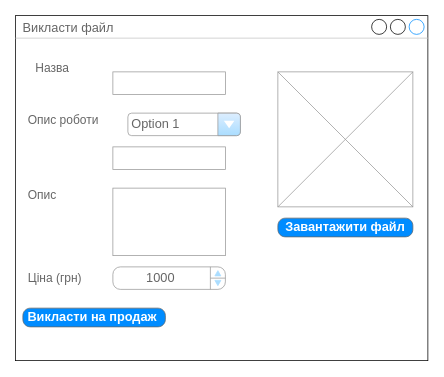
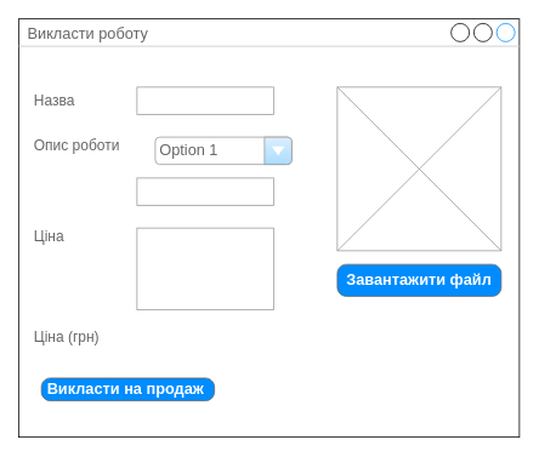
  <mxCell id="0" />
  <mxCell id="1" parent="0" />
- <mxCell id="2" value="Викласти файл" style="strokeWidth=1;shadow=0;dashed=0;align=center;html=1;shape=mxgraph.mockup.containers.window;align=left;verticalAlign=top;spacingLeft=8;strokeColor2=#008cff;strokeColor3=#c4c4c4;fontColor=#666666;mainText=;fontSize=17;labelBackgroundColor=none;" vertex="1" parent="1"><mxGeometry x="20" y="20" width="550" height="460" as="geometry" /></mxCell>
+ <mxCell id="2" value="Викласти роботу" style="strokeWidth=1;shadow=0;dashed=0;align=center;html=1;shape=mxgraph.mockup.containers.window;align=left;verticalAlign=top;spacingLeft=8;strokeColor2=#008cff;strokeColor3=#c4c4c4;fontColor=#666666;mainText=;fontSize=17;labelBackgroundColor=none;" vertex="1" parent="1"><mxGeometry x="20" y="20" width="550" height="460" as="geometry" /></mxCell>
  <mxCell id="3" value="" style="verticalLabelPosition=bottom;shadow=0;dashed=0;align=center;html=1;verticalAlign=top;strokeWidth=1;shape=mxgraph.mockup.graphics.simpleIcon;strokeColor=#999999;fillStyle=auto;fontSize=14;fillColor=#FFFFFF;" vertex="1" parent="1"><mxGeometry x="370" y="95" width="180" height="180" as="geometry" /></mxCell>
- <mxCell id="4" value="Завантажити файл" style="strokeWidth=1;shadow=0;dashed=0;align=center;html=1;shape=mxgraph.mockup.buttons.button;strokeColor=#666666;fontColor=#ffffff;mainText=;buttonStyle=round;fontSize=17;fontStyle=1;fillColor=#008cff;whiteSpace=wrap;fillStyle=auto;" vertex="1" parent="1"><mxGeometry x="370" y="290" width="180" height="25" as="geometry" /></mxCell>
- <mxCell id="5" value="&lt;table cellpadding=&quot;0&quot; cellspacing=&quot;0&quot; style=&quot;width:100%;height:100%;&quot;&gt;&lt;tbody&gt;&lt;tr&gt;&lt;td style=&quot;width:85%&quot;&gt;1000&lt;/td&gt;&lt;td style=&quot;width:15%&quot;&gt;&lt;/td&gt;&lt;/tr&gt;&lt;/tbody&gt;&lt;/table&gt;" style="strokeWidth=1;shadow=0;dashed=0;align=center;html=1;shape=mxgraph.mockup.forms.spinner;strokeColor=#999999;spinLayout=right;spinStyle=normal;adjStyle=triangle;fillColor=#aaddff;fontSize=17;fontColor=#666666;mainText=;html=1;overflow=fill;fillStyle=auto;" vertex="1" parent="1"><mxGeometry x="150" y="355" width="150" height="30" as="geometry" /></mxCell>
+ <mxCell id="4" value="Завантажити файл" style="strokeWidth=1;shadow=0;dashed=0;align=center;html=1;shape=mxgraph.mockup.buttons.button;strokeColor=#666666;fontColor=#ffffff;mainText=;buttonStyle=round;fontSize=17;fontStyle=1;fillColor=#008cff;whiteSpace=wrap;fillStyle=auto;" vertex="1" parent="1"><mxGeometry x="370" y="290" width="180" height="35" as="geometry" /></mxCell>
  <mxCell id="6" value="Option 1" style="strokeWidth=1;shadow=0;dashed=0;align=center;html=1;shape=mxgraph.mockup.forms.comboBox;strokeColor=#999999;fillColor=#ddeeff;align=left;fillColor2=#aaddff;mainText=;fontColor=#666666;fontSize=17;spacingLeft=3;fillStyle=auto;" vertex="1" parent="1"><mxGeometry x="170" y="150" width="150" height="30" as="geometry" /></mxCell>
  <mxCell id="7" value="" style="strokeWidth=1;shadow=0;dashed=0;align=center;html=1;shape=mxgraph.mockup.forms.pwField;strokeColor=#999999;mainText=;align=left;fontColor=#666666;fontSize=17;spacingLeft=3;fillStyle=auto;fillColor=#FFFFFF;" vertex="1" parent="1"><mxGeometry x="150" y="95" width="150" height="30" as="geometry" /></mxCell>
- <mxCell id="8" value="&lt;font style=&quot;font-size: 16px;&quot;&gt;Назва&lt;br&gt;&lt;/font&gt;" style="strokeWidth=1;shadow=0;dashed=0;align=center;html=1;shape=mxgraph.mockup.forms.anchor;fontSize=17;fontColor=#666666;align=left;spacingLeft=5;resizeWidth=1;" vertex="1" parent="1"><mxGeometry x="40" y="80" width="70" height="20" as="geometry" /></mxCell>
+ <mxCell id="8" value="&lt;font style=&quot;font-size: 16px;&quot;&gt;Назва&lt;br&gt;&lt;/font&gt;" style="strokeWidth=1;shadow=0;dashed=0;align=center;html=1;shape=mxgraph.mockup.forms.anchor;fontSize=17;fontColor=#666666;align=left;spacingLeft=5;resizeWidth=1;" vertex="1" parent="1"><mxGeometry x="30" y="100" width="70" height="20" as="geometry" /></mxCell>
  <mxCell id="9" value="&lt;font style=&quot;font-size: 16px;&quot;&gt;Опис роботи&lt;br&gt;&lt;/font&gt;" style="strokeWidth=1;shadow=0;dashed=0;align=center;html=1;shape=mxgraph.mockup.forms.anchor;fontSize=17;fontColor=#666666;align=left;spacingLeft=5;resizeWidth=1;" vertex="1" parent="1"><mxGeometry x="30" y="150" width="120" height="20" as="geometry" /></mxCell>
  <mxCell id="10" value="&lt;font style=&quot;font-size: 16px;&quot;&gt;Ціна (грн)&lt;br&gt;&lt;/font&gt;" style="strokeWidth=1;shadow=0;dashed=0;align=center;html=1;shape=mxgraph.mockup.forms.anchor;fontSize=17;fontColor=#666666;align=left;spacingLeft=5;resizeWidth=1;" vertex="1" parent="1"><mxGeometry x="30" y="360" width="120" height="20" as="geometry" /></mxCell>
  <mxCell id="11" value="" style="strokeWidth=1;shadow=0;dashed=0;align=center;html=1;shape=mxgraph.mockup.forms.pwField;strokeColor=#999999;mainText=;align=left;fontColor=#666666;fontSize=17;spacingLeft=3;fillStyle=auto;fillColor=#FFFFFF;" vertex="1" parent="1"><mxGeometry x="150" y="195" width="150" height="30" as="geometry" /></mxCell>
- <mxCell id="12" value="&lt;font style=&quot;font-size: 16px;&quot;&gt;Опис&lt;br&gt;&lt;/font&gt;" style="strokeWidth=1;shadow=0;dashed=0;align=center;html=1;shape=mxgraph.mockup.forms.anchor;fontSize=17;fontColor=#666666;align=left;spacingLeft=5;resizeWidth=1;" vertex="1" parent="1"><mxGeometry x="30" y="250" width="120" height="20" as="geometry" /></mxCell>
+ <mxCell id="12" value="&lt;font style=&quot;font-size: 16px;&quot;&gt;Ціна&lt;br&gt;&lt;/font&gt;" style="strokeWidth=1;shadow=0;dashed=0;align=center;html=1;shape=mxgraph.mockup.forms.anchor;fontSize=17;fontColor=#666666;align=left;spacingLeft=5;resizeWidth=1;" vertex="1" parent="1"><mxGeometry x="30" y="250" width="120" height="20" as="geometry" /></mxCell>
  <mxCell id="13" value="" style="strokeWidth=1;shadow=0;dashed=0;align=center;html=1;shape=mxgraph.mockup.forms.pwField;strokeColor=#999999;mainText=;align=left;fontColor=#666666;fontSize=17;spacingLeft=3;fillStyle=auto;fillColor=#FFFFFF;" vertex="1" parent="1"><mxGeometry x="150" y="250" width="150" height="90" as="geometry" /></mxCell>
- <mxCell id="14" value="Викласти на продаж&amp;nbsp;" style="strokeWidth=1;shadow=0;dashed=0;align=center;html=1;shape=mxgraph.mockup.buttons.button;strokeColor=#666666;fontColor=#ffffff;mainText=;buttonStyle=round;fontSize=17;fontStyle=1;fillColor=#008cff;whiteSpace=wrap;fillStyle=auto;" vertex="1" parent="1"><mxGeometry x="30" y="410" width="190" height="25" as="geometry" /></mxCell>
+ <mxCell id="14" value="Викласти на продаж&amp;nbsp;" style="strokeWidth=1;shadow=0;dashed=0;align=center;html=1;shape=mxgraph.mockup.buttons.button;strokeColor=#666666;fontColor=#ffffff;mainText=;buttonStyle=round;fontSize=17;fontStyle=1;fillColor=#008cff;whiteSpace=wrap;fillStyle=auto;" vertex="1" parent="1"><mxGeometry x="45" y="415" width="190" height="25" as="geometry" /></mxCell>
